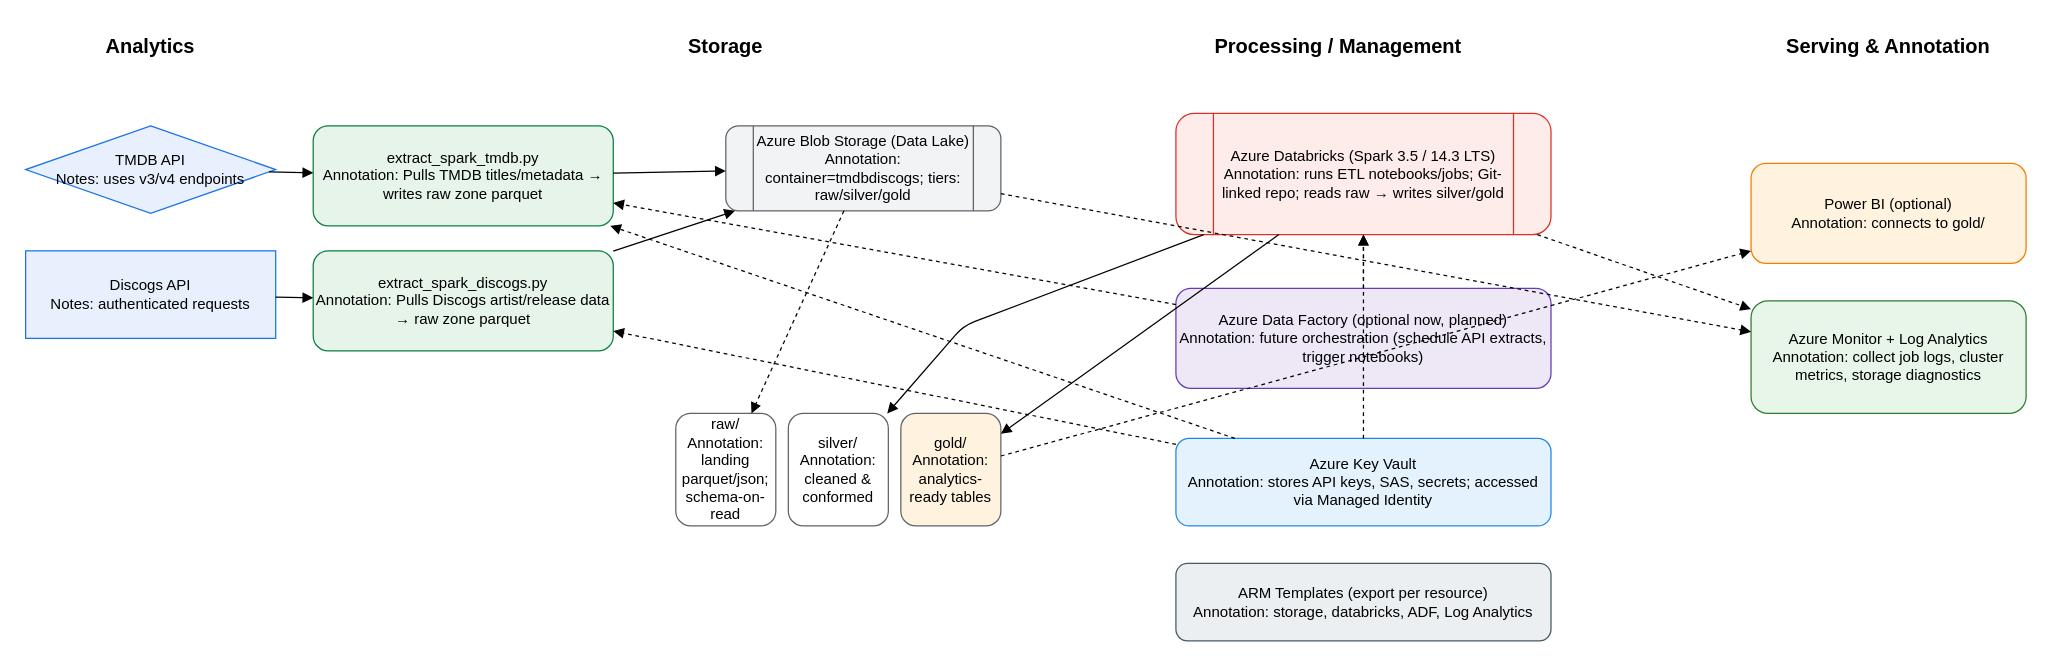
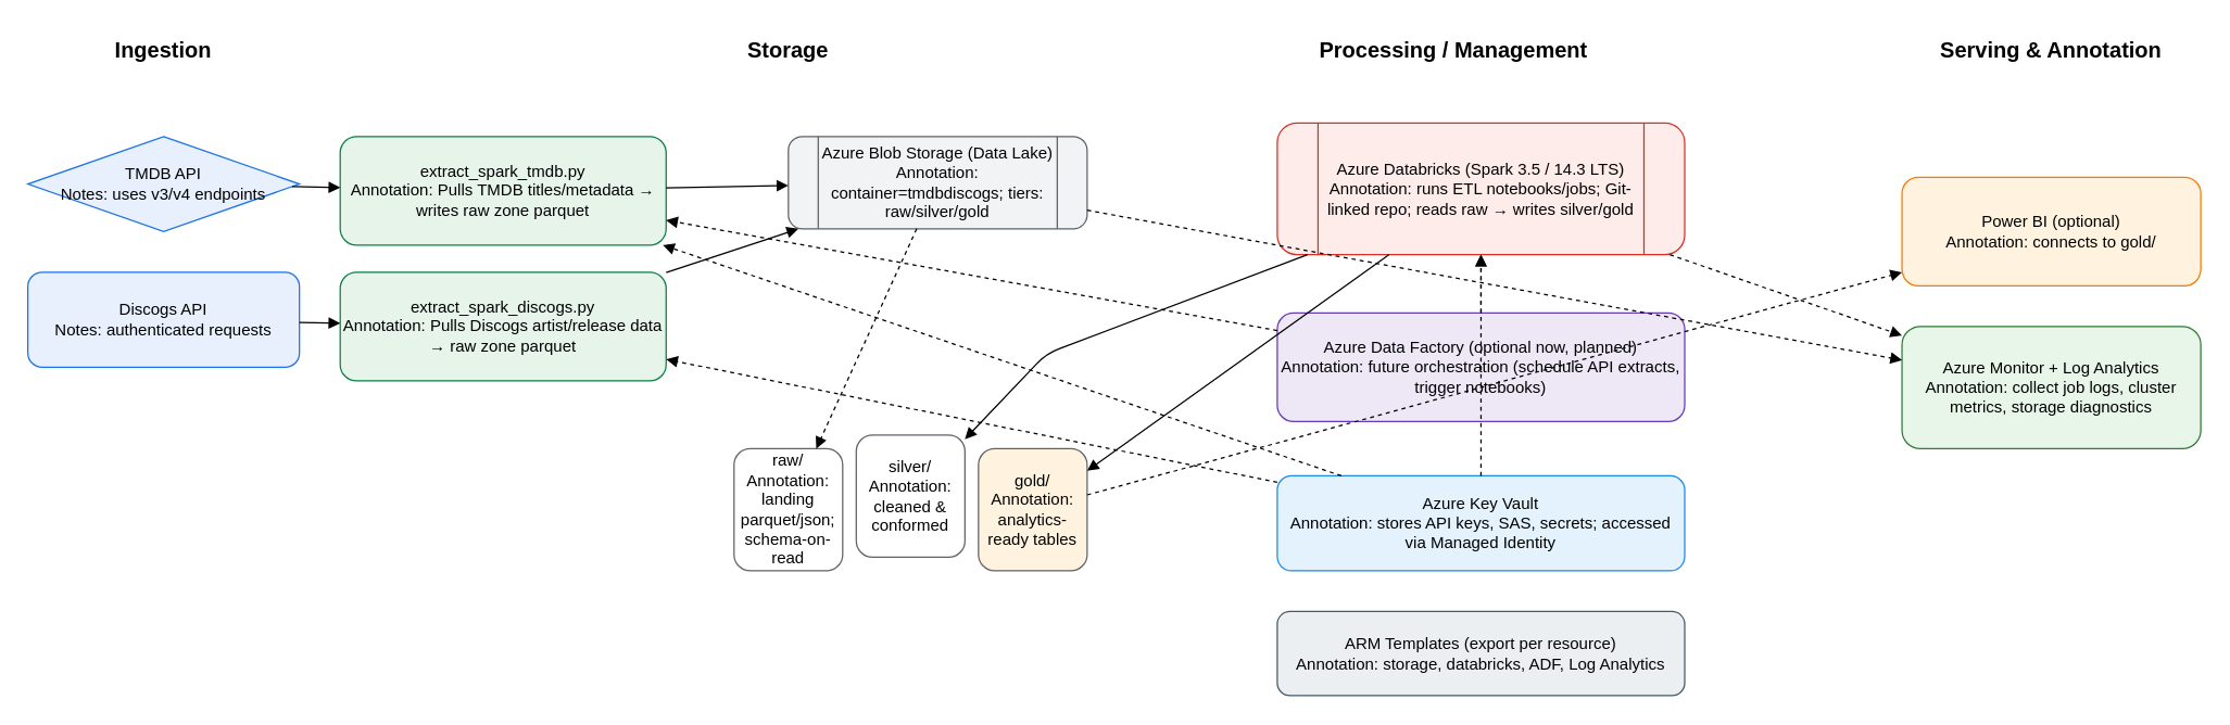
  <mxCell id="0" />
  <mxCell id="1" parent="0" />
- <mxCell id="2" value="Analytics" style="text;align=center;verticalAlign=middle;fontSize=16;fontStyle=1" parent="1" vertex="1"><mxGeometry x="40" y="20" width="160" height="30" as="geometry" /></mxCell>
+ <mxCell id="2" value="Ingestion" style="text;align=center;verticalAlign=middle;fontSize=16;fontStyle=1" parent="1" vertex="1"><mxGeometry x="40" y="20" width="160" height="30" as="geometry" /></mxCell>
  <mxCell id="3" value="Storage" style="text;align=center;verticalAlign=middle;fontSize=16;fontStyle=1" parent="1" vertex="1"><mxGeometry x="500" y="20" width="160" height="30" as="geometry" /></mxCell>
  <mxCell id="4" value="Processing / Management" style="text;align=center;verticalAlign=middle;fontSize=16;fontStyle=1" parent="1" vertex="1"><mxGeometry x="940" y="20" width="260" height="30" as="geometry" /></mxCell>
  <mxCell id="5" value="Serving &amp; Annotation" style="text;align=center;verticalAlign=middle;fontSize=16;fontStyle=1" parent="1" vertex="1"><mxGeometry x="1400" y="20" width="220" height="30" as="geometry" /></mxCell>
  <mxCell id="6" value="TMDB API&#10;Notes: uses v3/v4 endpoints" style="rhombus;whiteSpace=wrap;html=1;strokeColor=#1a73e8;fillColor=#e8f0fe;" parent="1" vertex="1"><mxGeometry x="20" y="100" width="200" height="70" as="geometry" /></mxCell>
- <mxCell id="7" value="Discogs API&#10;Notes: authenticated requests" style="whiteSpace=wrap;html=1;strokeColor=#1a73e8;fillColor=#e8f0fe;rounded=0;" parent="1" vertex="1"><mxGeometry x="20" y="200" width="200" height="70" as="geometry" /></mxCell>
+ <mxCell id="7" value="Discogs API&#10;Notes: authenticated requests" style="rounded=1;whiteSpace=wrap;html=1;strokeColor=#1a73e8;fillColor=#e8f0fe" parent="1" vertex="1"><mxGeometry x="20" y="200" width="200" height="70" as="geometry" /></mxCell>
  <mxCell id="8" value="extract_spark_tmdb.py&#10;Annotation: Pulls TMDB titles/metadata → writes raw zone parquet" style="rounded=1;whiteSpace=wrap;html=1;strokeColor=#0b8043;fillColor=#e6f4ea" parent="1" vertex="1"><mxGeometry x="250" y="100" width="240" height="80" as="geometry" /></mxCell>
  <mxCell id="9" value="extract_spark_discogs.py&#10;Annotation: Pulls Discogs artist/release data → raw zone parquet" style="rounded=1;whiteSpace=wrap;html=1;strokeColor=#0b8043;fillColor=#e6f4ea" parent="1" vertex="1"><mxGeometry x="250" y="200" width="240" height="80" as="geometry" /></mxCell>
  <mxCell id="10" value="Azure Blob Storage (Data Lake)&#10;Annotation: container=tmdbdiscogs; tiers: raw/silver/gold" style="shape=process;rounded=1;whiteSpace=wrap;html=1;strokeColor=#5f6368;fillColor=#f1f3f4" parent="1" vertex="1"><mxGeometry x="580" y="100" width="220" height="68" as="geometry" /></mxCell>
  <mxCell id="11" value="raw/&#10;Annotation: landing parquet/json; schema-on-read" style="rounded=1;whiteSpace=wrap;html=1;strokeColor=#5f6368;fillColor=#ffffff" parent="1" vertex="1"><mxGeometry x="540" y="330" width="80" height="90" as="geometry" /></mxCell>
- <mxCell id="12" value="silver/&#10;Annotation: cleaned &amp; conformed" style="rounded=1;whiteSpace=wrap;html=1;strokeColor=#5f6368;fillColor=#ffffff" parent="1" vertex="1"><mxGeometry x="630" y="330" width="80" height="90" as="geometry" /></mxCell>
+ <mxCell id="12" value="silver/&#10;Annotation: cleaned &amp; conformed" style="rounded=1;whiteSpace=wrap;html=1;strokeColor=#5f6368;fillColor=#ffffff" parent="1" vertex="1"><mxGeometry x="630" y="320" width="80" height="90" as="geometry" /></mxCell>
  <mxCell id="13" value="gold/&#10;Annotation: analytics-ready tables" style="rounded=1;whiteSpace=wrap;html=1;strokeColor=#5f6368;fillColor=#fff3e0;" parent="1" vertex="1"><mxGeometry x="720" y="330" width="80" height="90" as="geometry" /></mxCell>
  <mxCell id="14" value="Azure Databricks (Spark 3.5 / 14.3 LTS)&#10;Annotation: runs ETL notebooks/jobs; Git-linked repo; reads raw → writes silver/gold" style="shape=process;rounded=1;whiteSpace=wrap;html=1;strokeColor=#d93025;fillColor=#fdecea" parent="1" vertex="1"><mxGeometry x="940" y="90" width="300" height="97" as="geometry" /></mxCell>
  <mxCell id="15" value="Azure Data Factory (optional now, planned)&#10;Annotation: future orchestration (schedule API extracts, trigger notebooks)" style="rounded=1;whiteSpace=wrap;html=1;strokeColor=#673ab7;fillColor=#ede7f6" parent="1" vertex="1"><mxGeometry x="940" y="230" width="300" height="80" as="geometry" /></mxCell>
  <mxCell id="16" value="Azure Key Vault&#10;Annotation: stores API keys, SAS, secrets; accessed via Managed Identity" style="rounded=1;whiteSpace=wrap;html=1;strokeColor=#1e88e5;fillColor=#e3f2fd" parent="1" vertex="1"><mxGeometry x="940" y="350" width="300" height="70" as="geometry" /></mxCell>
  <mxCell id="17" value="ARM Templates (export per resource)&#10;Annotation: storage, databricks, ADF, Log Analytics" style="rounded=1;whiteSpace=wrap;html=1;strokeColor=#455a64;fillColor=#eceff1" parent="1" vertex="1"><mxGeometry x="940" y="450" width="300" height="62" as="geometry" /></mxCell>
  <mxCell id="18" value="Power BI (optional)&#10;Annotation: connects to gold/" style="rounded=1;whiteSpace=wrap;html=1;strokeColor=#f57c00;fillColor=#fff3e0" parent="1" vertex="1"><mxGeometry x="1400" y="130" width="220" height="80" as="geometry" /></mxCell>
  <mxCell id="19" value="Azure Monitor + Log Analytics&#10;Annotation: collect job logs, cluster metrics, storage diagnostics" style="rounded=1;whiteSpace=wrap;html=1;strokeColor=#2e7d32;fillColor=#e8f5e9" parent="1" vertex="1"><mxGeometry x="1400" y="240" width="220" height="90" as="geometry" /></mxCell>
  <mxCell id="20" style="endArrow=block;" parent="1" source="6" target="8" edge="1"><mxGeometry relative="1" as="geometry" /></mxCell>
  <mxCell id="21" style="endArrow=block;" parent="1" source="7" target="9" edge="1"><mxGeometry relative="1" as="geometry" /></mxCell>
  <mxCell id="22" style="endArrow=block;" parent="1" source="8" target="10" edge="1"><mxGeometry relative="1" as="geometry" /></mxCell>
  <mxCell id="23" style="endArrow=block;" parent="1" source="9" target="10" edge="1"><mxGeometry relative="1" as="geometry" /></mxCell>
  <mxCell id="24" style="endArrow=block;dashed=1;" parent="1" source="10" target="11" edge="1"><mxGeometry relative="1" as="geometry" /></mxCell>
  <mxCell id="25" style="endArrow=block;" parent="1" source="14" target="12" edge="1"><mxGeometry relative="1" as="geometry"><Array as="points"><mxPoint x="770" y="260" /></Array></mxGeometry></mxCell>
  <mxCell id="26" style="endArrow=block;" parent="1" source="14" target="13" edge="1"><mxGeometry relative="1" as="geometry" /></mxCell>
  <mxCell id="27" style="endArrow=block;dashed=1;" parent="1" source="13" target="18" edge="1"><mxGeometry relative="1" as="geometry" /></mxCell>
  <mxCell id="28" style="endArrow=block;dashed=1;" parent="1" source="15" target="8" edge="1"><mxGeometry relative="1" as="geometry" /></mxCell>
  <mxCell id="29" style="endArrow=block;dashed=1;" parent="1" source="15" target="14" edge="1"><mxGeometry relative="1" as="geometry" /></mxCell>
  <mxCell id="30" style="endArrow=block;dashed=1;" parent="1" source="16" target="8" edge="1"><mxGeometry relative="1" as="geometry" /></mxCell>
  <mxCell id="31" style="endArrow=block;dashed=1;" parent="1" source="16" target="9" edge="1"><mxGeometry relative="1" as="geometry" /></mxCell>
  <mxCell id="32" style="endArrow=block;dashed=1;" parent="1" source="16" target="14" edge="1"><mxGeometry relative="1" as="geometry" /></mxCell>
  <mxCell id="33" style="endArrow=block;dashed=1;" parent="1" source="14" target="19" edge="1"><mxGeometry relative="1" as="geometry" /></mxCell>
  <mxCell id="34" style="endArrow=block;dashed=1;" parent="1" source="10" target="19" edge="1"><mxGeometry relative="1" as="geometry" /></mxCell>
